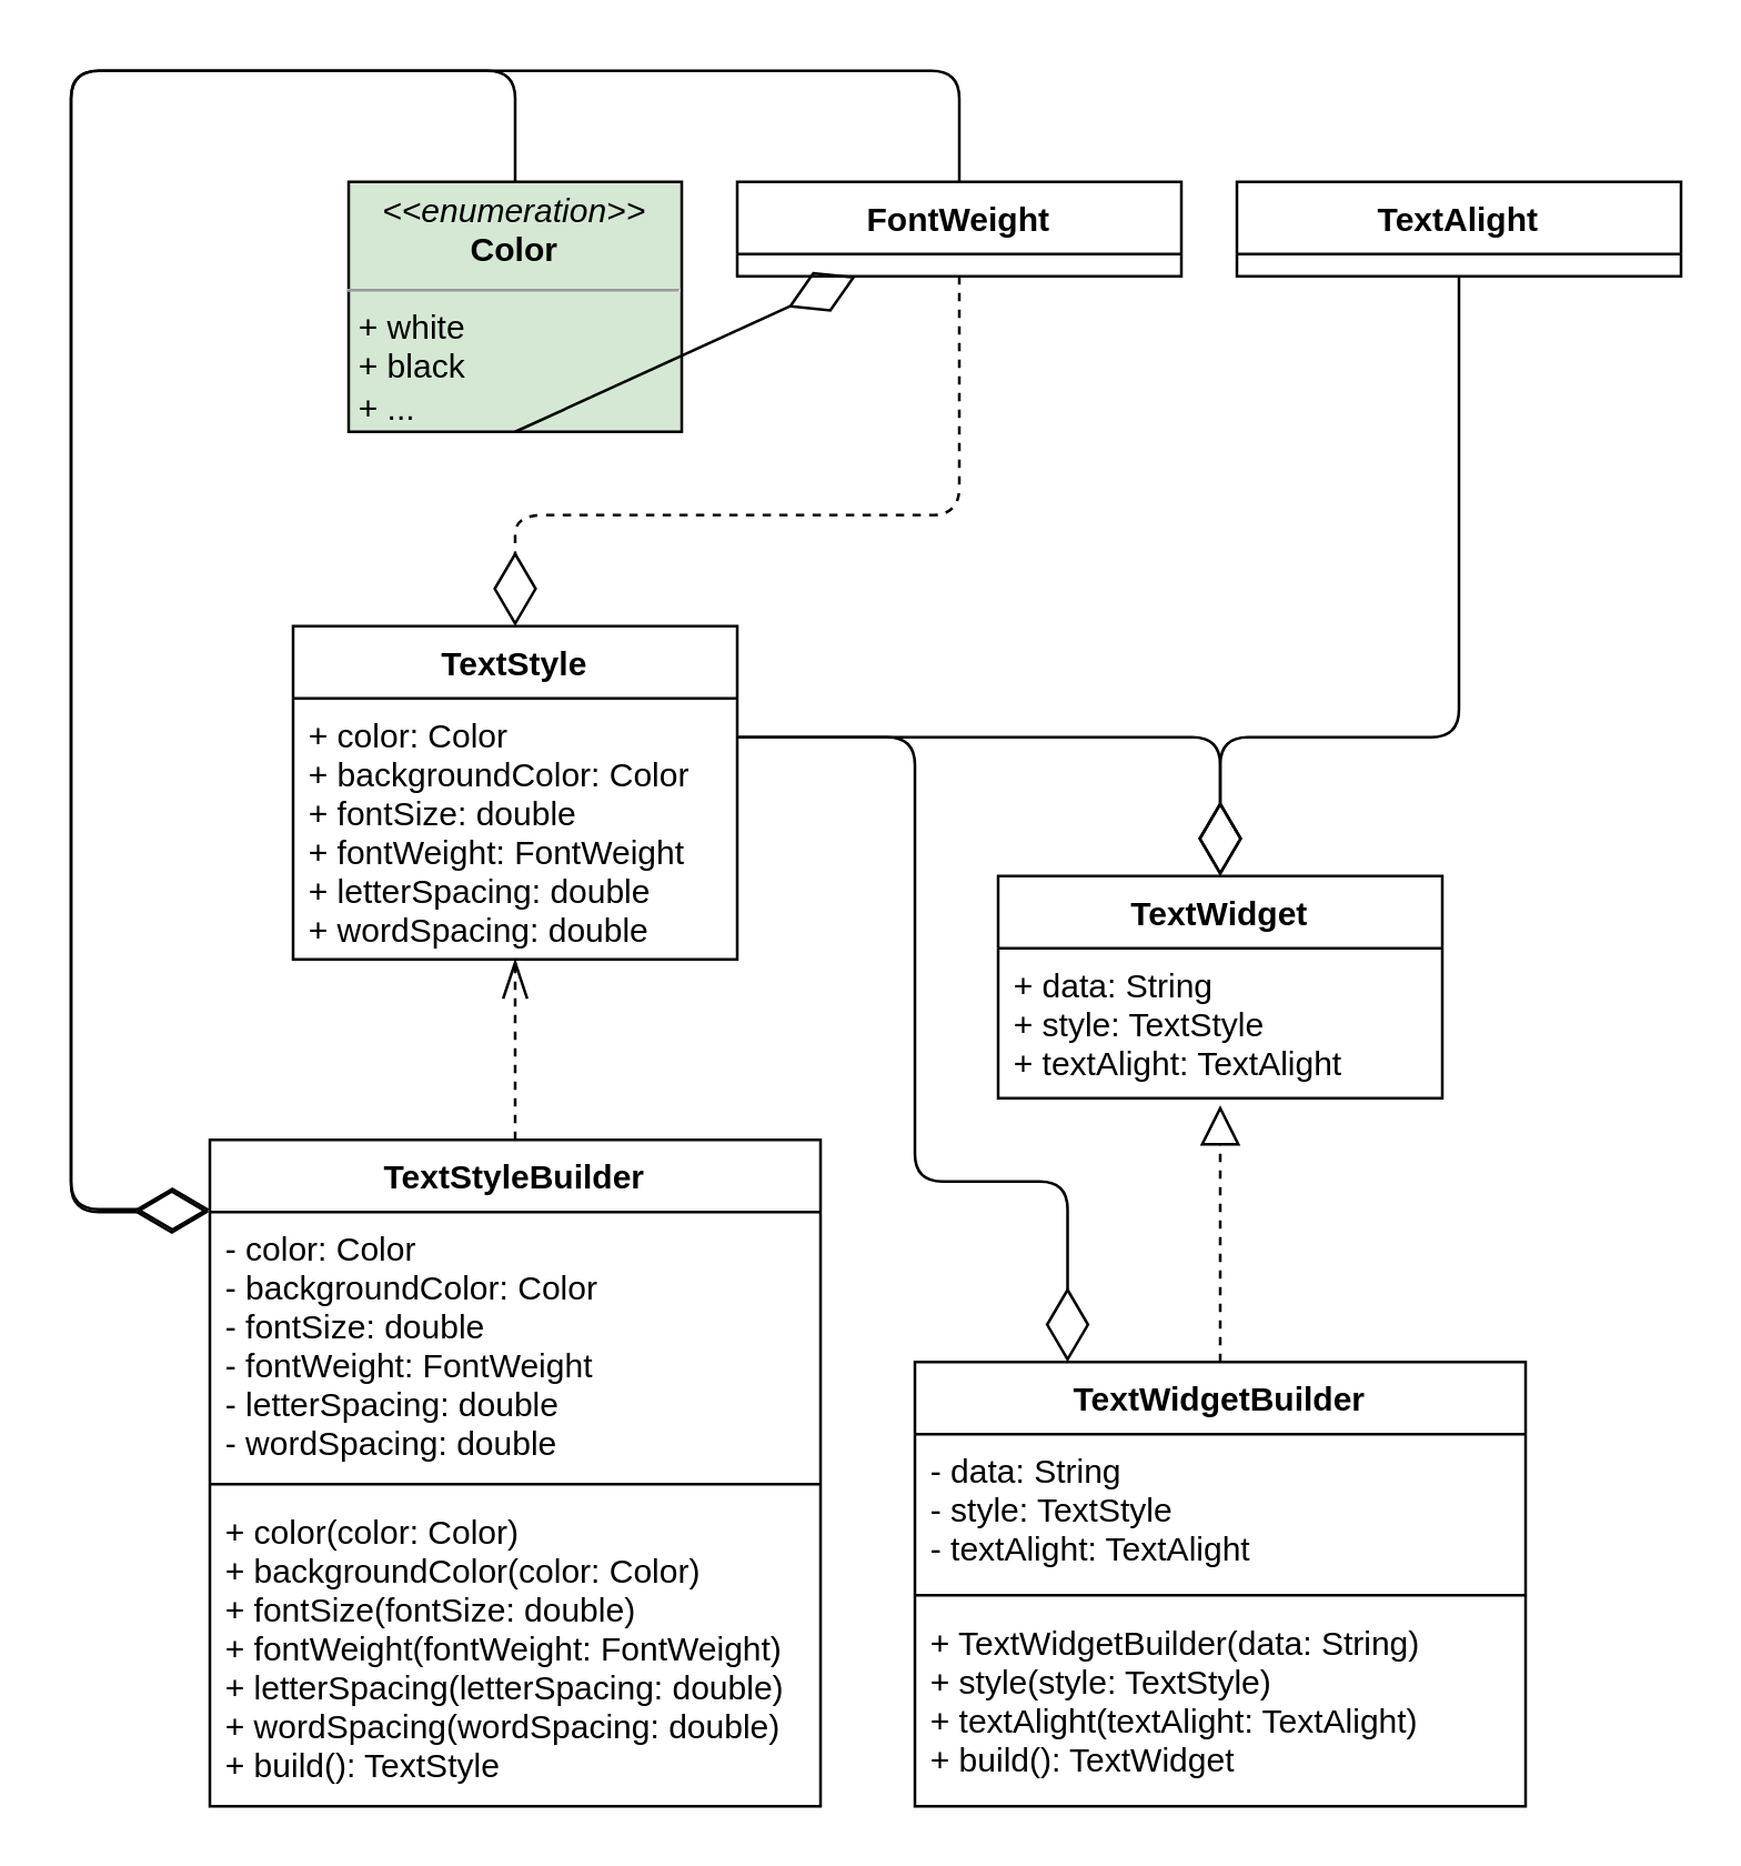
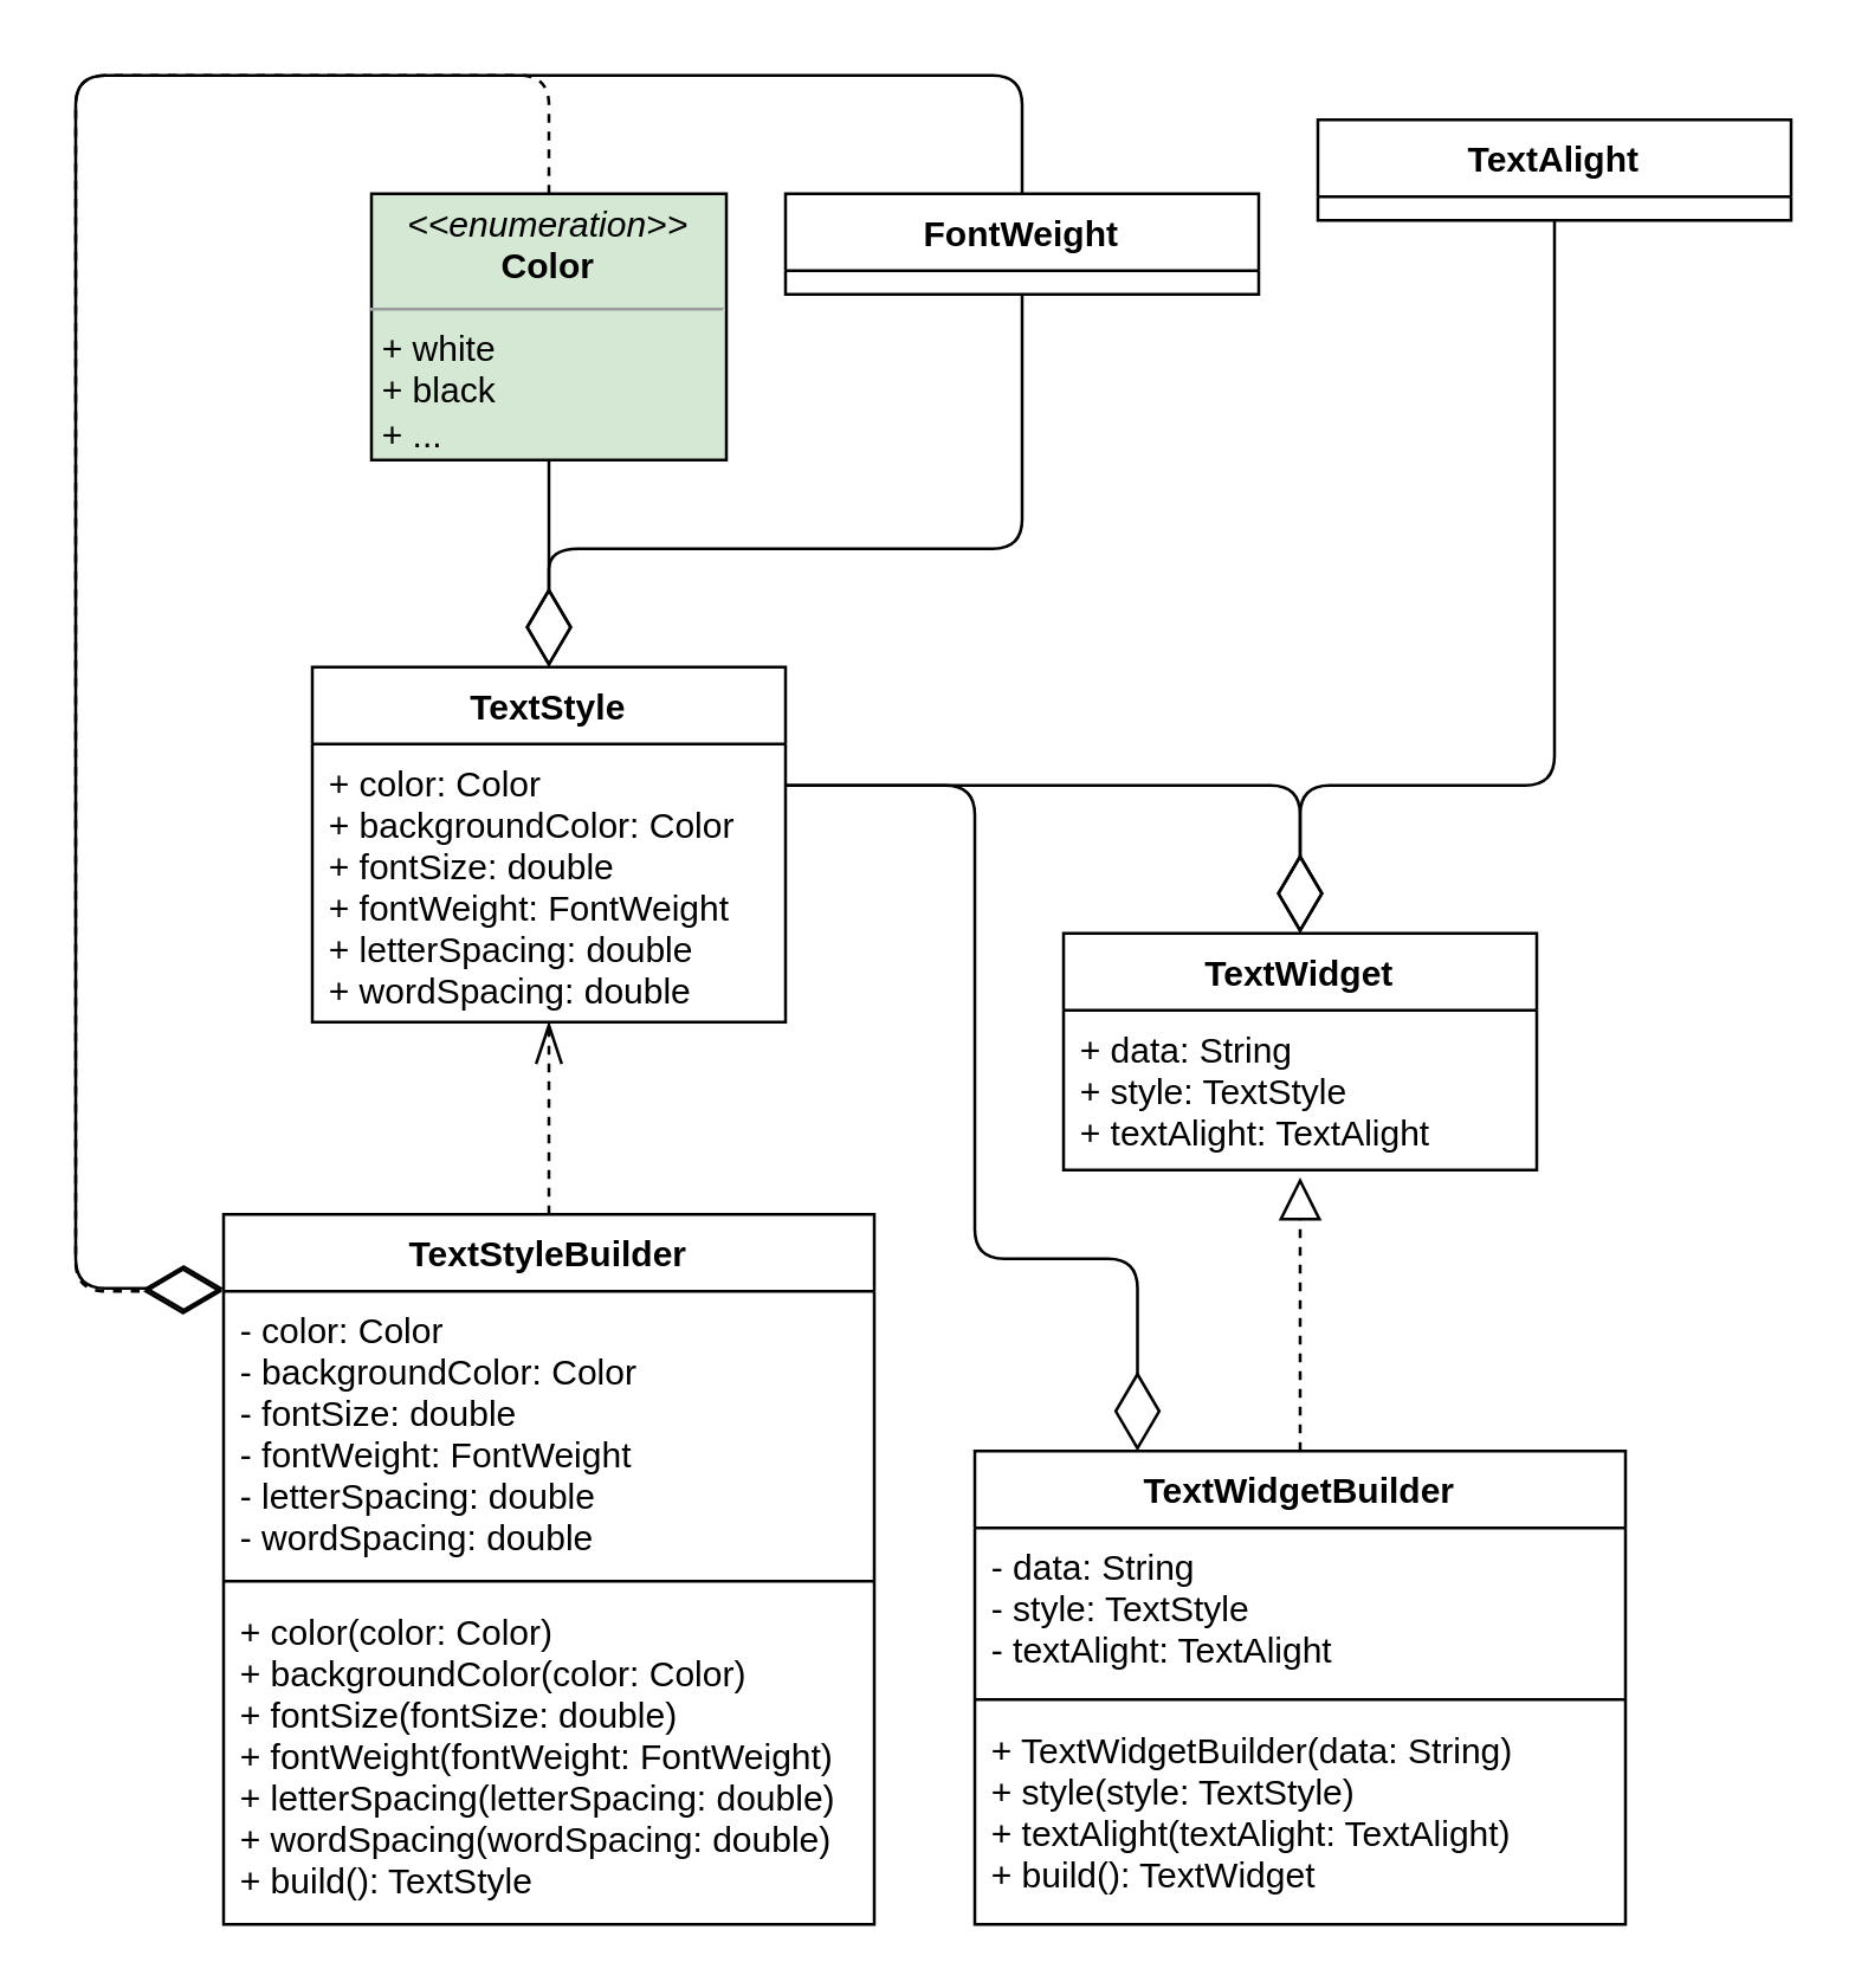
  <mxCell id="0" />
  <mxCell id="1" parent="0" />
  <mxCell id="2" value="FontWeight" style="swimlane;fontStyle=1;align=center;verticalAlign=top;childLayout=stackLayout;horizontal=1;startSize=26;horizontalStack=0;resizeParent=1;resizeParentMax=0;resizeLast=0;collapsible=1;marginBottom=0;" vertex="1" parent="1"><mxGeometry x="260" y="60" width="160" height="34" as="geometry" /></mxCell>
  <mxCell id="3" value="&lt;p style=&quot;margin: 0px ; margin-top: 4px ; text-align: center&quot;&gt;&lt;i&gt;&amp;lt;&amp;lt;enumeration&amp;gt;&amp;gt;&lt;/i&gt;&lt;br&gt;&lt;b&gt;Color&lt;/b&gt;&lt;/p&gt;&lt;hr size=&quot;1&quot;&gt;&lt;p style=&quot;margin: 0px ; margin-left: 4px&quot;&gt;+ white&lt;br&gt;+ black&lt;/p&gt;&lt;p style=&quot;margin: 0px ; margin-left: 4px&quot;&gt;+ ...&lt;/p&gt;" style="verticalAlign=top;align=left;overflow=fill;fontSize=12;fontFamily=Helvetica;html=1;fillColor=#d5e8d4;" vertex="1" parent="1"><mxGeometry x="120" y="60" width="120" height="90" as="geometry" /></mxCell>
  <mxCell id="4" value="TextStyle" style="swimlane;fontStyle=1;align=center;verticalAlign=top;childLayout=stackLayout;horizontal=1;startSize=26;horizontalStack=0;resizeParent=1;resizeParentMax=0;resizeLast=0;collapsible=1;marginBottom=0;" vertex="1" parent="1"><mxGeometry x="100" y="220" width="160" height="120" as="geometry" /></mxCell>
  <mxCell id="5" value="+ color: Color&#10;+ backgroundColor: Color&#10;+ fontSize: double&#10;+ fontWeight: FontWeight&#10;+ letterSpacing: double&#10;+ wordSpacing: double" style="text;strokeColor=none;fillColor=none;align=left;verticalAlign=top;spacingLeft=4;spacingRight=4;overflow=hidden;rotatable=0;points=[[0,0.5],[1,0.5]];portConstraint=eastwest;" vertex="1" parent="4"><mxGeometry y="26" width="160" height="94" as="geometry" /></mxCell>
- <mxCell id="6" value="" style="endArrow=diamondThin;endFill=0;endSize=24;html=1;exitX=0.5;exitY=1;exitDx=0;exitDy=0;" edge="1" parent="1" source="3" target="2"><mxGeometry width="160" relative="1" as="geometry"><mxPoint x="120" y="210" as="sourcePoint" /><mxPoint x="280" y="210" as="targetPoint" /></mxGeometry></mxCell>
- <mxCell id="7" value="" style="endArrow=diamondThin;endFill=0;endSize=24;html=1;exitX=0.5;exitY=1;exitDx=0;exitDy=0;entryX=0.5;entryY=0;entryDx=0;entryDy=0;dashed=1;" edge="1" parent="1" source="2" target="4"><mxGeometry width="160" relative="1" as="geometry"><mxPoint x="120" y="210" as="sourcePoint" /><mxPoint x="180" y="220" as="targetPoint" /><Array as="points"><mxPoint x="340" y="180" /><mxPoint x="180" y="180" /></Array></mxGeometry></mxCell>
+ <mxCell id="6" value="" style="endArrow=diamondThin;endFill=0;endSize=24;html=1;entryX=0.5;entryY=0;entryDx=0;entryDy=0;exitX=0.5;exitY=1;exitDx=0;exitDy=0;" edge="1" parent="1" source="3" target="4"><mxGeometry width="160" relative="1" as="geometry"><mxPoint x="120" y="210" as="sourcePoint" /><mxPoint x="280" y="210" as="targetPoint" /></mxGeometry></mxCell>
+ <mxCell id="7" value="" style="endArrow=diamondThin;endFill=0;endSize=24;html=1;exitX=0.5;exitY=1;exitDx=0;exitDy=0;entryX=0.5;entryY=0;entryDx=0;entryDy=0;" edge="1" parent="1" source="2" target="4"><mxGeometry width="160" relative="1" as="geometry"><mxPoint x="120" y="210" as="sourcePoint" /><mxPoint x="180" y="220" as="targetPoint" /><Array as="points"><mxPoint x="340" y="180" /><mxPoint x="180" y="180" /></Array></mxGeometry></mxCell>
  <mxCell id="8" value="TextStyleBuilder" style="swimlane;fontStyle=1;align=center;verticalAlign=top;childLayout=stackLayout;horizontal=1;startSize=26;horizontalStack=0;resizeParent=1;resizeParentMax=0;resizeLast=0;collapsible=1;marginBottom=0;" vertex="1" parent="1"><mxGeometry x="70" y="405" width="220" height="240" as="geometry" /></mxCell>
  <mxCell id="9" value="- color: Color&#10;- backgroundColor: Color&#10;- fontSize: double&#10;- fontWeight: FontWeight&#10;- letterSpacing: double&#10;- wordSpacing: double" style="text;strokeColor=none;fillColor=none;align=left;verticalAlign=top;spacingLeft=4;spacingRight=4;overflow=hidden;rotatable=0;points=[[0,0.5],[1,0.5]];portConstraint=eastwest;" vertex="1" parent="8"><mxGeometry y="26" width="220" height="94" as="geometry" /></mxCell>
  <mxCell id="10" value="" style="line;strokeWidth=1;fillColor=none;align=left;verticalAlign=middle;spacingTop=-1;spacingLeft=3;spacingRight=3;rotatable=0;labelPosition=right;points=[];portConstraint=eastwest;" vertex="1" parent="8"><mxGeometry y="120" width="220" height="8" as="geometry" /></mxCell>
  <mxCell id="11" value="+ color(color: Color)&#10;+ backgroundColor(color: Color)&#10;+ fontSize(fontSize: double)&#10;+ fontWeight(fontWeight: FontWeight)&#10;+ letterSpacing(letterSpacing: double)&#10;+ wordSpacing(wordSpacing: double)&#10;+ build(): TextStyle" style="text;strokeColor=none;fillColor=none;align=left;verticalAlign=top;spacingLeft=4;spacingRight=4;overflow=hidden;rotatable=0;points=[[0,0.5],[1,0.5]];portConstraint=eastwest;" vertex="1" parent="8"><mxGeometry y="128" width="220" height="112" as="geometry" /></mxCell>
  <mxCell id="12" value="" style="endArrow=openThin;dashed=1;endFill=0;endSize=12;html=1;entryX=0.5;entryY=1;entryDx=0;entryDy=0;entryPerimeter=0;exitX=0.5;exitY=0;exitDx=0;exitDy=0;" edge="1" parent="1" source="8" target="5"><mxGeometry width="160" relative="1" as="geometry"><mxPoint x="10" y="390" as="sourcePoint" /><mxPoint x="180" y="360" as="targetPoint" /></mxGeometry></mxCell>
- <mxCell id="13" value="" style="endArrow=diamondThin;endFill=0;endSize=24;html=1;entryX=-0.001;entryY=0.108;entryDx=0;entryDy=0;entryPerimeter=0;exitX=0.5;exitY=0;exitDx=0;exitDy=0;" edge="1" parent="1" source="3" target="8"><mxGeometry width="160" relative="1" as="geometry"><mxPoint x="-110" y="440" as="sourcePoint" /><mxPoint x="50" y="440" as="targetPoint" /><Array as="points"><mxPoint x="180" y="20" /><mxPoint x="20" y="20" /><mxPoint x="20" y="431" /></Array></mxGeometry></mxCell>
+ <mxCell id="13" value="" style="endArrow=diamondThin;endFill=0;endSize=24;html=1;entryX=-0.001;entryY=0.108;entryDx=0;entryDy=0;entryPerimeter=0;exitX=0.5;exitY=0;exitDx=0;exitDy=0;dashed=1;" edge="1" parent="1" source="3" target="8"><mxGeometry width="160" relative="1" as="geometry"><mxPoint x="-110" y="440" as="sourcePoint" /><mxPoint x="50" y="440" as="targetPoint" /><Array as="points"><mxPoint x="180" y="20" /><mxPoint x="20" y="20" /><mxPoint x="20" y="431" /></Array></mxGeometry></mxCell>
  <mxCell id="14" value="" style="endArrow=diamondThin;endFill=0;endSize=24;html=1;exitX=0.5;exitY=0;exitDx=0;exitDy=0;" edge="1" parent="1" source="2"><mxGeometry width="160" relative="1" as="geometry"><mxPoint x="90" y="340" as="sourcePoint" /><mxPoint x="70" y="430" as="targetPoint" /><Array as="points"><mxPoint x="340" y="20" /><mxPoint x="20" y="20" /><mxPoint x="20" y="430" /></Array></mxGeometry></mxCell>
- <mxCell id="15" value="TextAlight" style="swimlane;fontStyle=1;align=center;verticalAlign=top;childLayout=stackLayout;horizontal=1;startSize=26;horizontalStack=0;resizeParent=1;resizeParentMax=0;resizeLast=0;collapsible=1;marginBottom=0;" vertex="1" parent="1"><mxGeometry x="440" y="60" width="160" height="34" as="geometry" /></mxCell>
+ <mxCell id="15" value="TextAlight" style="swimlane;fontStyle=1;align=center;verticalAlign=top;childLayout=stackLayout;horizontal=1;startSize=26;horizontalStack=0;resizeParent=1;resizeParentMax=0;resizeLast=0;collapsible=1;marginBottom=0;" vertex="1" parent="1"><mxGeometry x="440" y="35" width="160" height="34" as="geometry" /></mxCell>
  <mxCell id="16" value="TextWidget" style="swimlane;fontStyle=1;align=center;verticalAlign=top;childLayout=stackLayout;horizontal=1;startSize=26;horizontalStack=0;resizeParent=1;resizeParentMax=0;resizeLast=0;collapsible=1;marginBottom=0;" vertex="1" parent="1"><mxGeometry x="354" y="310" width="160" height="80" as="geometry" /></mxCell>
  <mxCell id="17" value="+ data: String&#10;+ style: TextStyle&#10;+ textAlight: TextAlight" style="text;strokeColor=none;fillColor=none;align=left;verticalAlign=top;spacingLeft=4;spacingRight=4;overflow=hidden;rotatable=0;points=[[0,0.5],[1,0.5]];portConstraint=eastwest;" vertex="1" parent="16"><mxGeometry y="26" width="160" height="54" as="geometry" /></mxCell>
  <mxCell id="18" value="" style="endArrow=diamondThin;endFill=0;endSize=24;html=1;entryX=0.5;entryY=0;entryDx=0;entryDy=0;exitX=0.5;exitY=1;exitDx=0;exitDy=0;" edge="1" parent="1" source="15" target="16"><mxGeometry width="160" relative="1" as="geometry"><mxPoint x="320" y="210" as="sourcePoint" /><mxPoint x="480" y="210" as="targetPoint" /><Array as="points"><mxPoint x="520" y="260" /><mxPoint x="434" y="260" /></Array></mxGeometry></mxCell>
  <mxCell id="19" value="" style="endArrow=diamondThin;endFill=0;endSize=24;html=1;entryX=0.5;entryY=0;entryDx=0;entryDy=0;" edge="1" parent="1" target="16"><mxGeometry width="160" relative="1" as="geometry"><mxPoint x="260" y="260" as="sourcePoint" /><mxPoint x="480" y="210" as="targetPoint" /><Array as="points"><mxPoint x="434" y="260" /></Array></mxGeometry></mxCell>
  <mxCell id="20" value="TextWidgetBuilder" style="swimlane;fontStyle=1;align=center;verticalAlign=top;childLayout=stackLayout;horizontal=1;startSize=26;horizontalStack=0;resizeParent=1;resizeParentMax=0;resizeLast=0;collapsible=1;marginBottom=0;" vertex="1" parent="1"><mxGeometry x="324" y="485" width="220" height="160" as="geometry" /></mxCell>
  <mxCell id="21" value="- data: String&#10;- style: TextStyle&#10;- textAlight: TextAlight" style="text;strokeColor=none;fillColor=none;align=left;verticalAlign=top;spacingLeft=4;spacingRight=4;overflow=hidden;rotatable=0;points=[[0,0.5],[1,0.5]];portConstraint=eastwest;" vertex="1" parent="20"><mxGeometry y="26" width="220" height="54" as="geometry" /></mxCell>
  <mxCell id="22" value="" style="line;strokeWidth=1;fillColor=none;align=left;verticalAlign=middle;spacingTop=-1;spacingLeft=3;spacingRight=3;rotatable=0;labelPosition=right;points=[];portConstraint=eastwest;" vertex="1" parent="20"><mxGeometry y="80" width="220" height="8" as="geometry" /></mxCell>
  <mxCell id="23" value="+ TextWidgetBuilder(data: String)&#10;+ style(style: TextStyle)&#10;+ textAlight(textAlight: TextAlight)&#10;+ build(): TextWidget" style="text;strokeColor=none;fillColor=none;align=left;verticalAlign=top;spacingLeft=4;spacingRight=4;overflow=hidden;rotatable=0;points=[[0,0.5],[1,0.5]];portConstraint=eastwest;" vertex="1" parent="20"><mxGeometry y="88" width="220" height="72" as="geometry" /></mxCell>
  <mxCell id="24" value="" style="endArrow=block;dashed=1;endFill=0;endSize=12;html=1;exitX=0.5;exitY=0;exitDx=0;exitDy=0;entryX=0.5;entryY=1.046;entryDx=0;entryDy=0;entryPerimeter=0;" edge="1" parent="1" source="20" target="17"><mxGeometry width="160" relative="1" as="geometry"><mxPoint x="440" y="340" as="sourcePoint" /><mxPoint x="600" y="340" as="targetPoint" /></mxGeometry></mxCell>
  <mxCell id="25" value="" style="endArrow=diamondThin;endFill=0;endSize=24;html=1;entryX=0.25;entryY=0;entryDx=0;entryDy=0;exitX=1;exitY=0.149;exitDx=0;exitDy=0;exitPerimeter=0;" edge="1" parent="1" source="5" target="20"><mxGeometry width="160" relative="1" as="geometry"><mxPoint x="440" y="340" as="sourcePoint" /><mxPoint x="600" y="340" as="targetPoint" /><Array as="points"><mxPoint x="324" y="260" /><mxPoint x="324" y="420" /><mxPoint x="379" y="420" /></Array></mxGeometry></mxCell>
